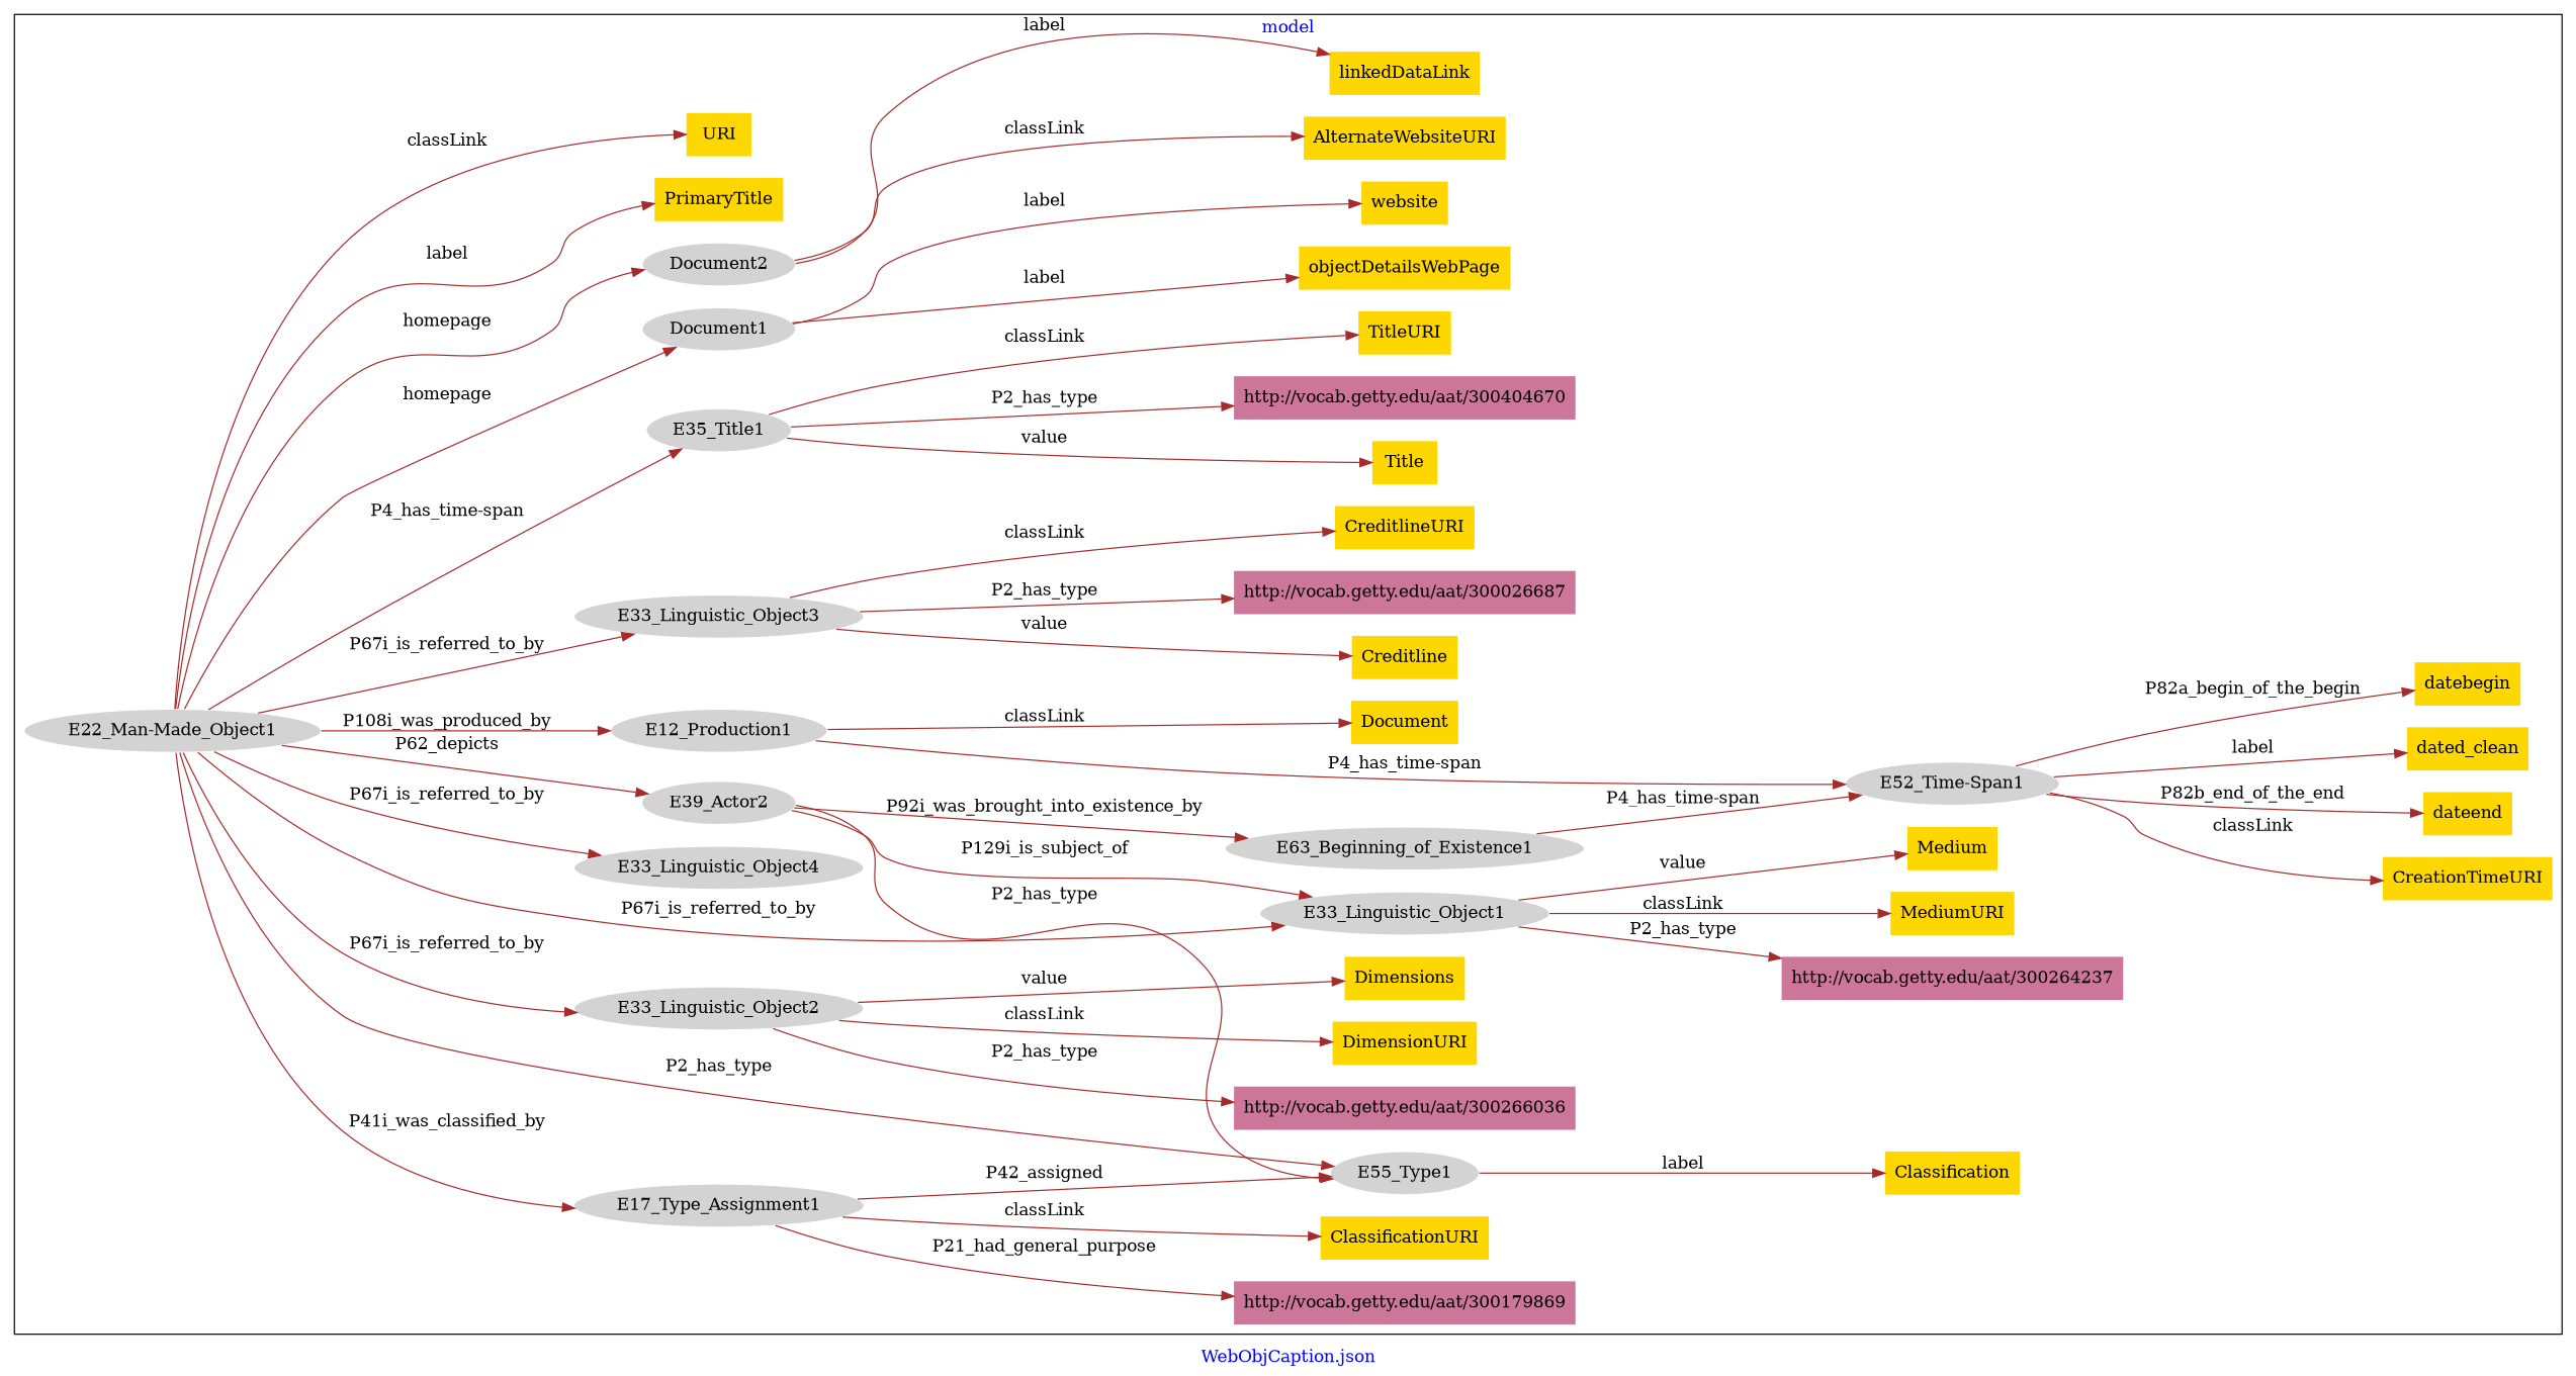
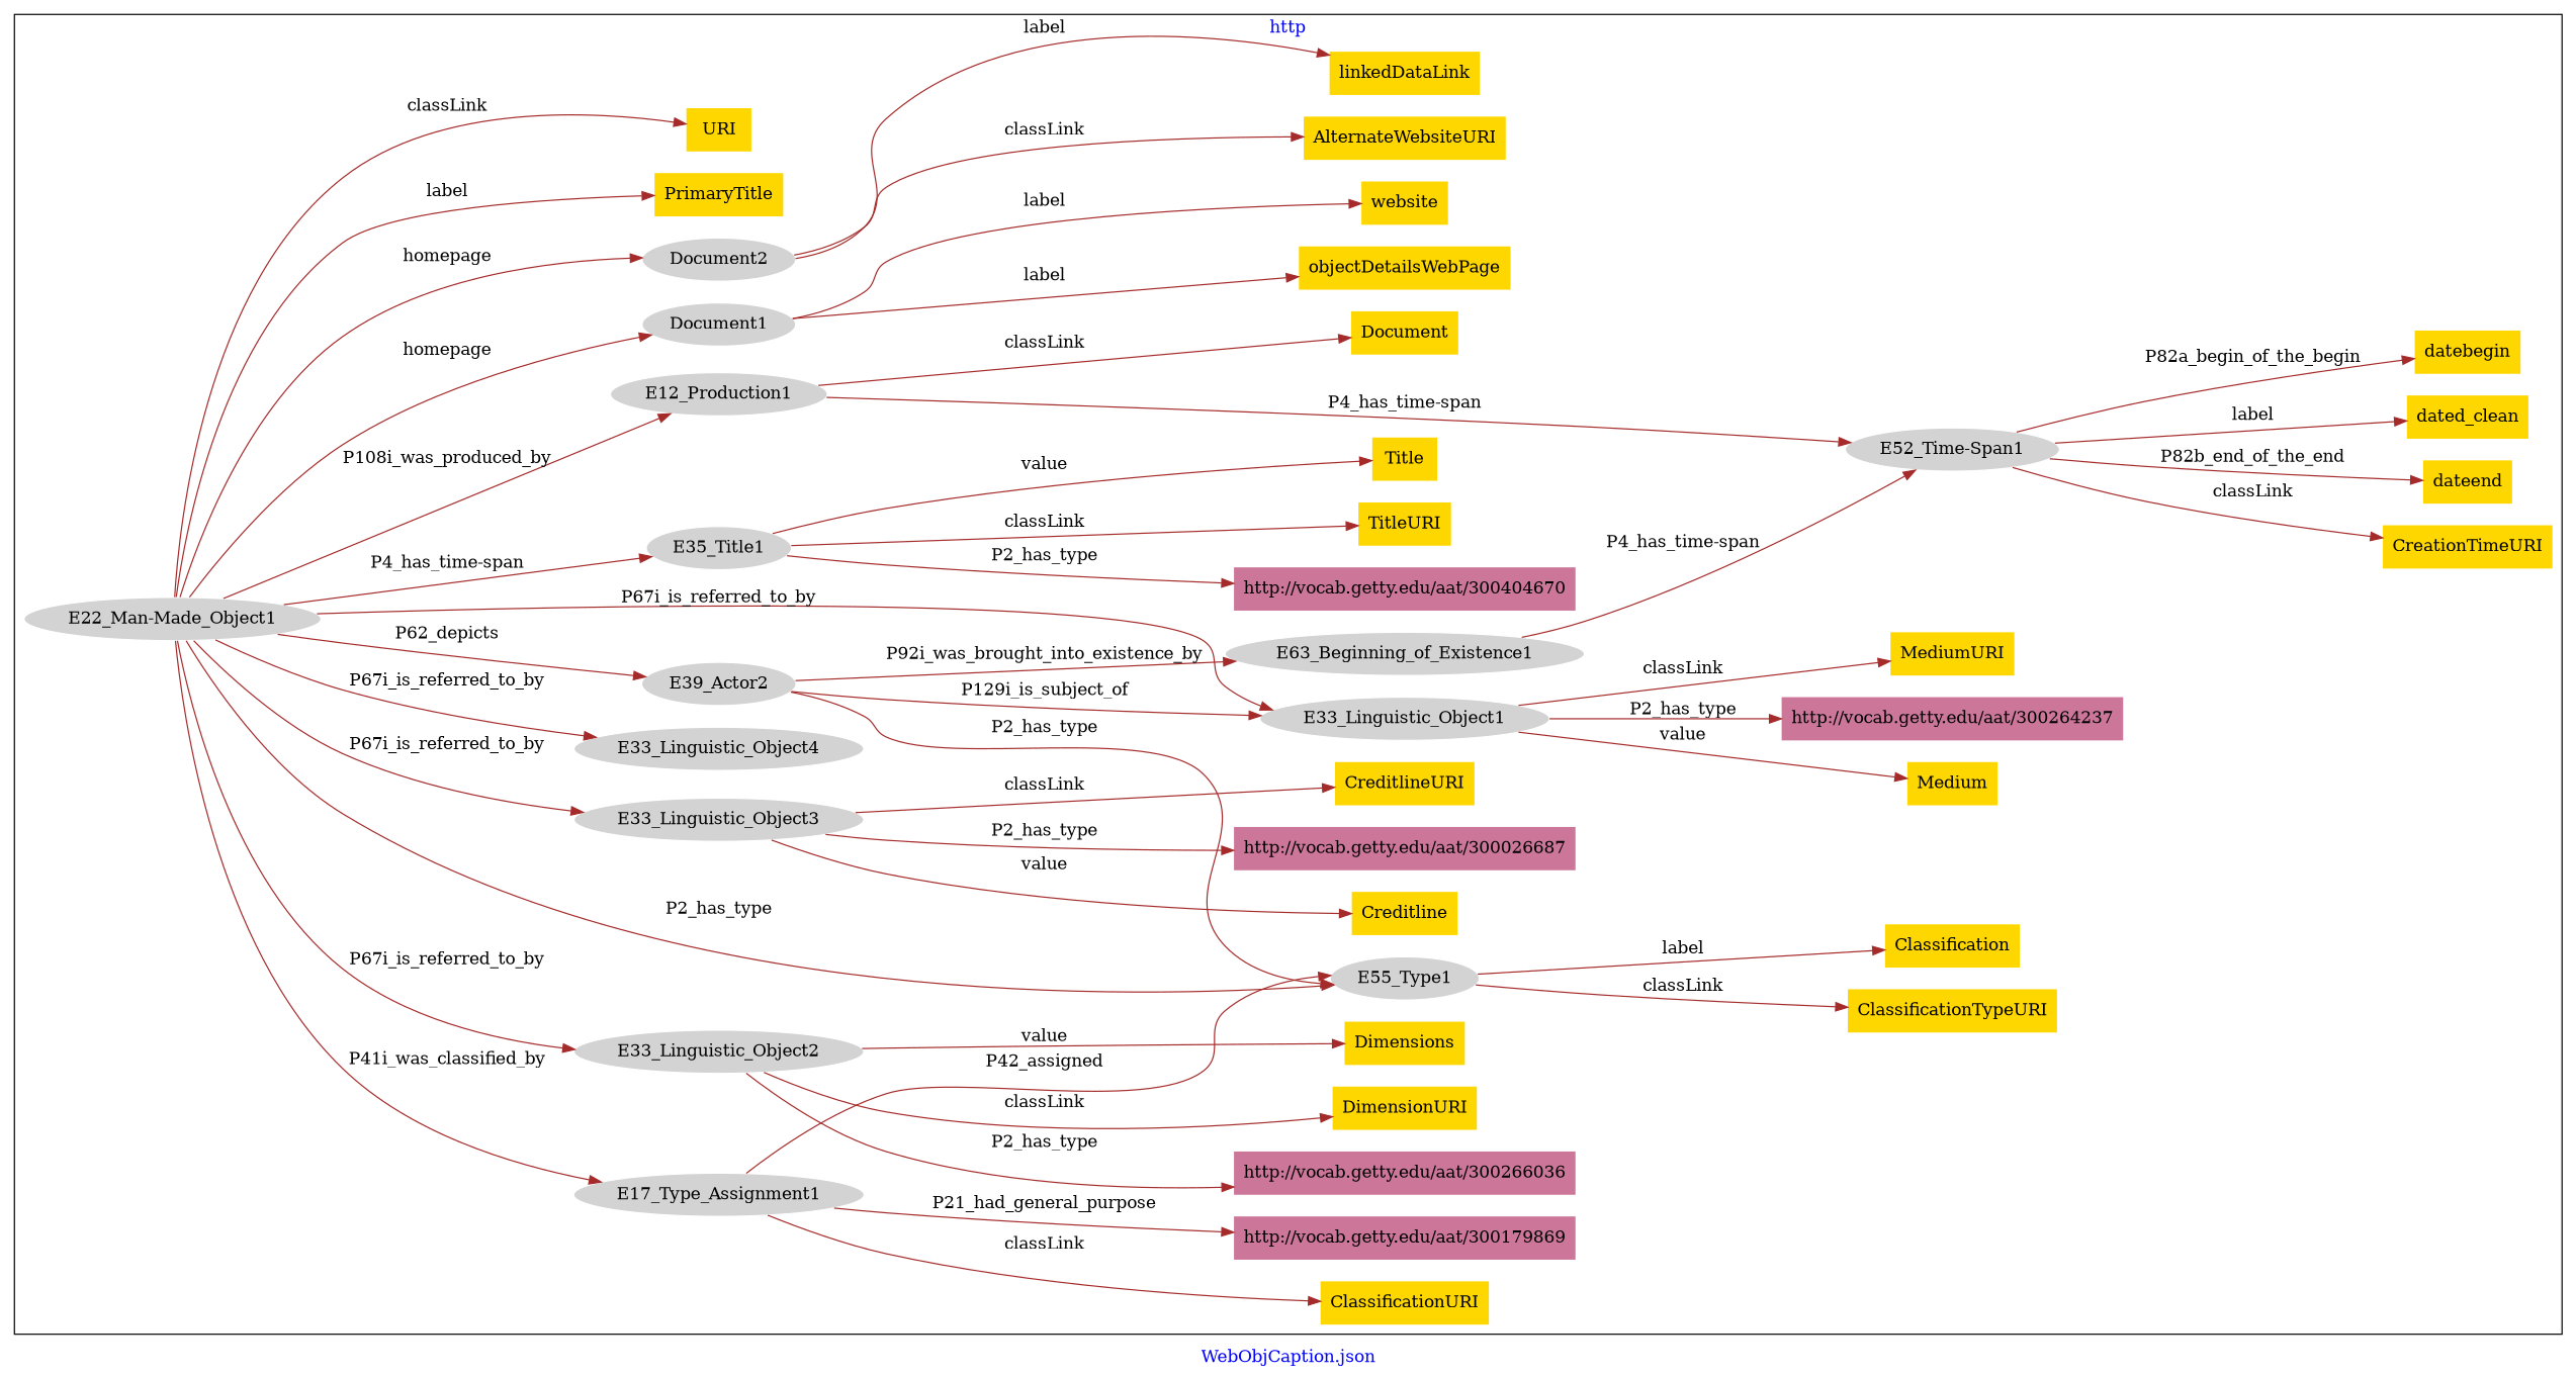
  digraph {
    fontcolor=blue
    label="WebObjCaption.json"
    rankdir=LR
    remincross=true
    node [fillcolor=gold style=filled shape=plaintext]
    edge [color=brown fontcolor=black]
    n1 [color=white fillcolor=lightgray label="E22_Man-Made_Object1" shape=""]
    n2 [color=white fillcolor=lightgray label=E12_Production1 shape=""]
    n3 [color=white fillcolor=lightgray label=E17_Type_Assignment1 shape=""]
    n4 [color=white fillcolor=lightgray label=E33_Linguistic_Object2 shape=""]
    n5 [color=white fillcolor=lightgray label=E33_Linguistic_Object3 shape=""]
    n6 [color=white fillcolor=lightgray label=E33_Linguistic_Object4 shape=""]
    n7 [color=white fillcolor=lightgray label=E35_Title1 shape=""]
    n8 [color=white fillcolor=lightgray label=E39_Actor2 shape=""]
    n9 [color=white fillcolor=lightgray label=Document1 shape=""]
    n10 [color=white fillcolor=lightgray label=Document2 shape=""]
    n11 [color=white fillcolor=lightgray label=E33_Linguistic_Object1 shape=""]
    n12 [color=white fillcolor=lightgray label=E55_Type1 shape=""]
    n13 [color=white fillcolor=lightgray label=E63_Beginning_of_Existence1 shape=""]
    n14 [color=white fillcolor=lightgray label="E52_Time-Span1" shape=""]
    n15 [label=CreationTimeURI]
    n16 [label=dateend]
    n17 [label=dated_clean]
    n18 [label=TitleURI]
    n19 [label=PrimaryTitle]
    n20 [label=linkedDataLink]
    n21 [label=CreditlineURI]
    n22 [label=Document]
    n23 [label=website]
    n24 [label=ClassificationURI]
    n25 [label=MediumURI]
    n26 [label=DimensionURI]
    n27 [label=Dimensions]
    n28 [label=Creditline]
+   n29 [label=ClassificationTypeURI]
    n30 [label=Medium]
    n31 [label=objectDetailsWebPage]
    n32 [label=URI]
    n33 [label=AlternateWebsiteURI]
    n34 [label=Classification]
    n35 [label=Title]
    n36 [label=datebegin]
    n37 [fillcolor="#CC7799" label="http://vocab.getty.edu/aat/300404670"]
    n38 [fillcolor="#CC7799" label="http://vocab.getty.edu/aat/300026687"]
    n39 [fillcolor="#CC7799" label="http://vocab.getty.edu/aat/300266036"]
    n40 [fillcolor="#CC7799" label="http://vocab.getty.edu/aat/300179869"]
    n41 [fillcolor="#CC7799" label="http://vocab.getty.edu/aat/300264237"]
    subgraph cluster_1 {
-     label=model
+     label=http
      n1
      n2
      n3
      n4
      n5
      n6
      n7
      n8
      n9
      n10
      n11
      n12
      n13
      n14
      n15
      n16
      n17
      n18
      n19
      n20
      n21
      n22
      n23
      n24
      n25
      n26
      n27
      n28
+     n29
      n30
      n31
      n32
      n33
      n34
      n35
      n36
      n37
      n38
      n39
      n40
      n41
    }
    n1 -> n2 [label=P108i_was_produced_by]
    n1 -> n3 [label=P41i_was_classified_by]
    n1 -> n4 [label=P67i_is_referred_to_by]
    n1 -> n5 [label=P67i_is_referred_to_by]
    n1 -> n6 [label=P67i_is_referred_to_by]
    n1 -> n7 [label="P4_has_time-span"]
    n1 -> n8 [label=P62_depicts]
    n1 -> n9 [label=homepage]
    n1 -> n10 [label=homepage]
    n1 -> n11 [label=P67i_is_referred_to_by]
    n1 -> n12 [label=P2_has_type]
    n1 -> n19 [label=label]
    n1 -> n32 [label=classLink]
    n2 -> n14 [label="P4_has_time-span"]
    n2 -> n22 [label=classLink]
    n3 -> n12 [label=P42_assigned]
    n3 -> n24 [label=classLink]
    n3 -> n40 [label=P21_had_general_purpose]
    n4 -> n26 [label=classLink]
    n4 -> n27 [label=value]
    n4 -> n39 [label=P2_has_type]
    n5 -> n21 [label=classLink]
    n5 -> n28 [label=value]
    n5 -> n38 [label=P2_has_type]
    n7 -> n18 [label=classLink]
    n7 -> n35 [label=value]
    n7 -> n37 [label=P2_has_type]
    n8 -> n11 [label=P129i_is_subject_of]
    n8 -> n12 [label=P2_has_type]
    n8 -> n13 [label=P92i_was_brought_into_existence_by]
    n9 -> n23 [label=label]
    n9 -> n31 [label=label]
    n10 -> n20 [label=label]
    n10 -> n33 [label=classLink]
    n11 -> n25 [label=classLink]
    n11 -> n30 [label=value]
    n11 -> n41 [label=P2_has_type]
+   n12 -> n29 [label=classLink]
    n12 -> n34 [label=label]
    n13 -> n14 [label="P4_has_time-span"]
    n14 -> n15 [label=classLink]
    n14 -> n16 [label=P82b_end_of_the_end]
    n14 -> n17 [label=label]
    n14 -> n36 [label=P82a_begin_of_the_begin]
  }
